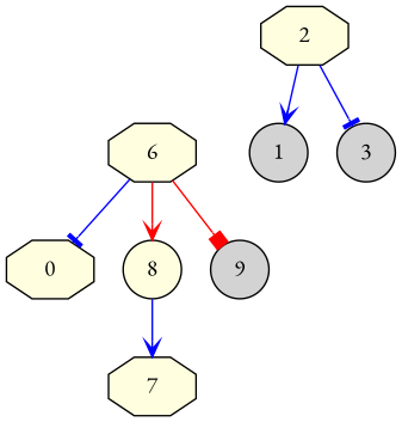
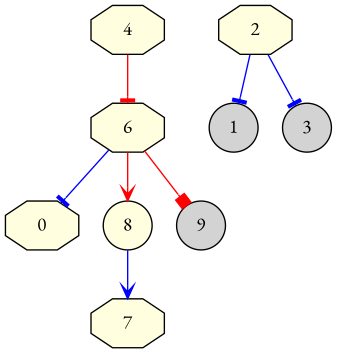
  digraph {
    fontname="EB Garamond"
    node [fillcolor=lightyellow fontname="EB Garamond" shape=octagon style=filled]
    edge [arrowhead=tee color=blue fontname="EB Garamond"]
+   n1 [label=4]
    n2 [label=6]
    n3 [label=2]
    n4 [fillcolor=lightgrey label=1 shape=circle]
    n5 [fillcolor=lightgrey label=3 shape=circle]
    n6 [label=0]
    n7 [label=8 shape=circle]
    n8 [fillcolor=lightgrey label=9 shape=circle]
    n9 [label=7]
+   n1 -> n2 [color=red]
    n2 -> n6
    n2 -> n7 [arrowhead=vee color=red]
    n2 -> n8 [arrowhead=box color=red]
-   n3 -> n4 [arrowhead=vee]
+   n3 -> n4
    n3 -> n5
    n7 -> n9 [arrowhead=vee]
  }
